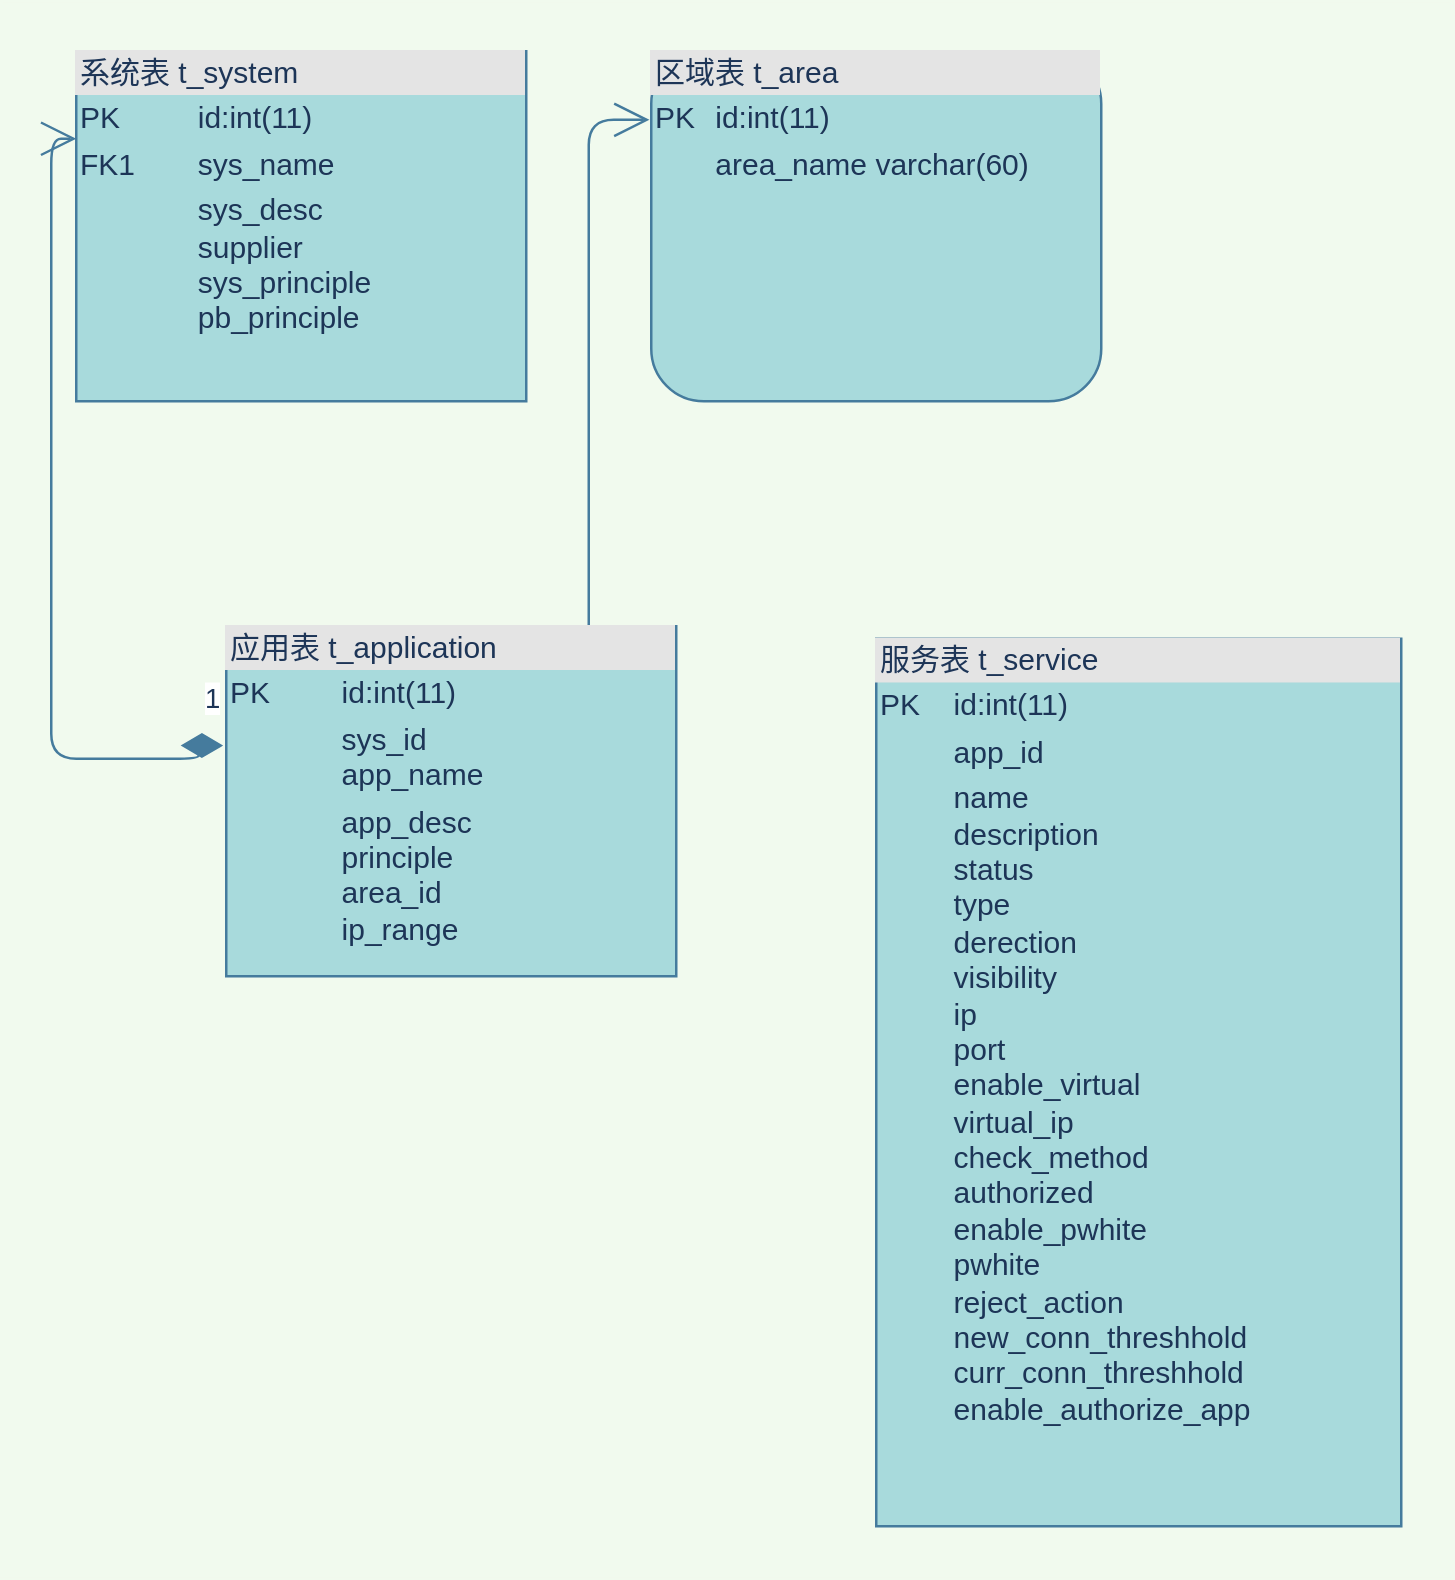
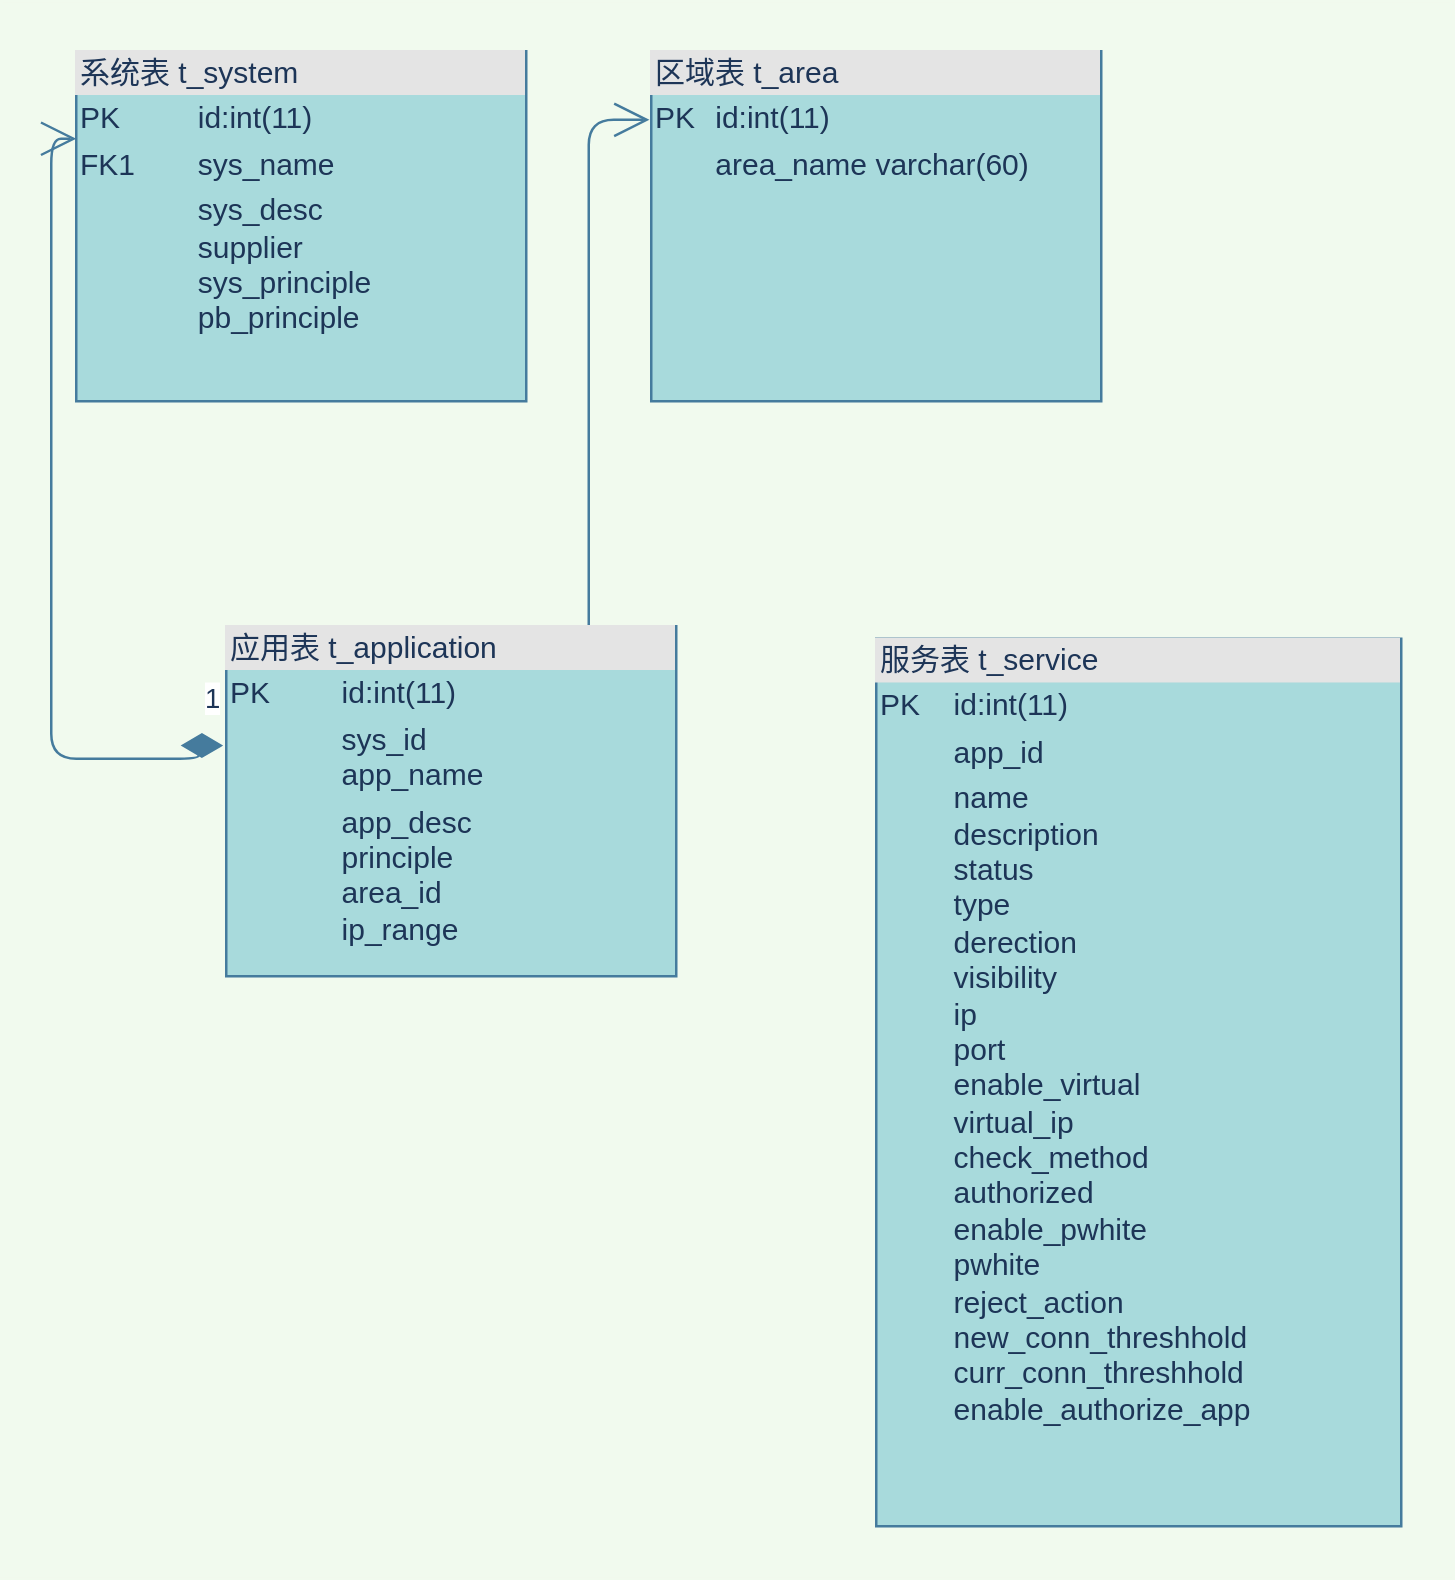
  <mxCell id="0" />
  <mxCell id="1" parent="0" />
  <mxCell id="2" value="&lt;div style=&quot;box-sizing: border-box ; width: 100% ; background: #e4e4e4 ; padding: 2px&quot;&gt;系统表 t_system&lt;/div&gt;&lt;table style=&quot;width: 100% ; font-size: 1em&quot; cellpadding=&quot;2&quot; cellspacing=&quot;0&quot;&gt;&lt;tbody&gt;&lt;tr&gt;&lt;td&gt;PK&lt;/td&gt;&lt;td&gt;id:int(11)&lt;/td&gt;&lt;/tr&gt;&lt;tr&gt;&lt;td&gt;FK1&lt;/td&gt;&lt;td&gt;sys_name&lt;/td&gt;&lt;/tr&gt;&lt;tr&gt;&lt;td&gt;&lt;/td&gt;&lt;td&gt;sys_desc&lt;br&gt;supplier&lt;br&gt;sys_principle&lt;br&gt;pb_principle&lt;br&gt;&lt;br&gt;&lt;br&gt;&lt;/td&gt;&lt;/tr&gt;&lt;/tbody&gt;&lt;/table&gt;" style="verticalAlign=top;align=left;overflow=fill;html=1;fillColor=#A8DADC;strokeColor=#457B9D;fontColor=#1D3557;" vertex="1" parent="1"><mxGeometry x="30" y="20" width="180" height="140" as="geometry" /></mxCell>
- <mxCell id="3" value="&lt;div style=&quot;box-sizing: border-box ; width: 100% ; background: #e4e4e4 ; padding: 2px&quot;&gt;区域表 t_area&lt;/div&gt;&lt;table style=&quot;width: 100% ; font-size: 1em&quot; cellpadding=&quot;2&quot; cellspacing=&quot;0&quot;&gt;&lt;tbody&gt;&lt;tr&gt;&lt;td&gt;PK&lt;/td&gt;&lt;td&gt;id:int(11)&lt;/td&gt;&lt;/tr&gt;&lt;tr&gt;&lt;td&gt;&lt;br&gt;&lt;/td&gt;&lt;td&gt;area_name varchar(60)&lt;/td&gt;&lt;/tr&gt;&lt;tr&gt;&lt;td&gt;&lt;/td&gt;&lt;td&gt;&lt;br&gt;&lt;br&gt;&lt;br&gt;&lt;/td&gt;&lt;/tr&gt;&lt;/tbody&gt;&lt;/table&gt;" style="verticalAlign=top;align=left;overflow=fill;html=1;fillColor=#A8DADC;strokeColor=#457B9D;fontColor=#1D3557;rounded=1;" vertex="1" parent="1"><mxGeometry x="260" y="20" width="180" height="140" as="geometry" /></mxCell>
+ <mxCell id="3" value="&lt;div style=&quot;box-sizing: border-box ; width: 100% ; background: #e4e4e4 ; padding: 2px&quot;&gt;区域表 t_area&lt;/div&gt;&lt;table style=&quot;width: 100% ; font-size: 1em&quot; cellpadding=&quot;2&quot; cellspacing=&quot;0&quot;&gt;&lt;tbody&gt;&lt;tr&gt;&lt;td&gt;PK&lt;/td&gt;&lt;td&gt;id:int(11)&lt;/td&gt;&lt;/tr&gt;&lt;tr&gt;&lt;td&gt;&lt;br&gt;&lt;/td&gt;&lt;td&gt;area_name varchar(60)&lt;/td&gt;&lt;/tr&gt;&lt;tr&gt;&lt;td&gt;&lt;/td&gt;&lt;td&gt;&lt;br&gt;&lt;br&gt;&lt;br&gt;&lt;/td&gt;&lt;/tr&gt;&lt;/tbody&gt;&lt;/table&gt;" style="verticalAlign=top;align=left;overflow=fill;html=1;fillColor=#A8DADC;strokeColor=#457B9D;fontColor=#1D3557;" vertex="1" parent="1"><mxGeometry x="260" y="20" width="180" height="140" as="geometry" /></mxCell>
  <mxCell id="4" value="1" style="endArrow=open;html=1;endSize=12;startArrow=diamondThin;startSize=14;startFill=1;edgeStyle=orthogonalEdgeStyle;align=left;verticalAlign=bottom;strokeColor=#457B9D;fillColor=#A8DADC;fontColor=#1D3557;entryX=-0.004;entryY=0.196;entryDx=0;entryDy=0;entryPerimeter=0;exitX=0.556;exitY=0.643;exitDx=0;exitDy=0;exitPerimeter=0;" edge="1" parent="1" source="5" target="3"><mxGeometry x="-1" y="3" relative="1" as="geometry"><mxPoint x="120" y="110" as="sourcePoint" /><mxPoint x="280" y="110" as="targetPoint" /><Array as="points"><mxPoint x="235" y="260" /><mxPoint x="235" y="47" /></Array></mxGeometry></mxCell>
  <mxCell id="5" value="&lt;div style=&quot;box-sizing: border-box ; width: 100% ; background: #e4e4e4 ; padding: 2px&quot;&gt;应用表 t_application&lt;/div&gt;&lt;table style=&quot;width: 100% ; font-size: 1em&quot; cellpadding=&quot;2&quot; cellspacing=&quot;0&quot;&gt;&lt;tbody&gt;&lt;tr&gt;&lt;td&gt;PK&lt;/td&gt;&lt;td&gt;id:int(11)&lt;/td&gt;&lt;/tr&gt;&lt;tr&gt;&lt;td&gt;&lt;br&gt;&lt;/td&gt;&lt;td&gt;sys_id&lt;br&gt;app_name&lt;/td&gt;&lt;/tr&gt;&lt;tr&gt;&lt;td&gt;&lt;br&gt;&lt;/td&gt;&lt;td&gt;app_desc&lt;br&gt;principle&lt;br&gt;area_id&lt;br&gt;ip_range&lt;br&gt;&lt;br&gt;&lt;br&gt;&lt;/td&gt;&lt;/tr&gt;&lt;/tbody&gt;&lt;/table&gt;" style="verticalAlign=top;align=left;overflow=fill;html=1;fillColor=#A8DADC;strokeColor=#457B9D;fontColor=#1D3557;" vertex="1" parent="1"><mxGeometry x="90" y="250" width="180" height="140" as="geometry" /></mxCell>
  <mxCell id="6" value="1" style="endArrow=open;html=1;endSize=12;startArrow=diamondThin;startSize=14;startFill=1;edgeStyle=orthogonalEdgeStyle;align=left;verticalAlign=bottom;strokeColor=#457B9D;fillColor=#A8DADC;fontColor=#1D3557;entryX=0;entryY=0.25;entryDx=0;entryDy=0;exitX=-0.007;exitY=0.341;exitDx=0;exitDy=0;exitPerimeter=0;" edge="1" parent="1" source="5" target="2"><mxGeometry x="-0.945" y="-10" relative="1" as="geometry"><mxPoint x="120" y="310" as="sourcePoint" /><mxPoint x="190" y="280" as="targetPoint" /><Array as="points"><mxPoint x="79" y="303" /><mxPoint x="20" y="303" /><mxPoint x="20" y="55" /></Array><mxPoint as="offset" /></mxGeometry></mxCell>
  <mxCell id="7" value="&lt;div style=&quot;box-sizing: border-box ; width: 100% ; background: #e4e4e4 ; padding: 2px&quot;&gt;服务表 t_service&lt;/div&gt;&lt;table style=&quot;width: 100% ; font-size: 1em&quot; cellpadding=&quot;2&quot; cellspacing=&quot;0&quot;&gt;&lt;tbody&gt;&lt;tr&gt;&lt;td&gt;PK&lt;/td&gt;&lt;td&gt;id:int(11)&lt;/td&gt;&lt;/tr&gt;&lt;tr&gt;&lt;td&gt;&lt;br&gt;&lt;/td&gt;&lt;td&gt;app_id&lt;/td&gt;&lt;/tr&gt;&lt;tr&gt;&lt;td&gt;&lt;br&gt;&lt;/td&gt;&lt;td&gt;name&lt;br&gt;description&lt;br&gt;status&lt;br&gt;type&lt;br&gt;derection&amp;nbsp;&lt;br&gt;visibility&lt;br&gt;ip&lt;br&gt;port&lt;br&gt;enable_virtual&lt;br&gt;virtual_ip&lt;br&gt;check_method&lt;br&gt;authorized&lt;br&gt;enable_pwhite&lt;br&gt;pwhite&lt;br&gt;reject_action&lt;br&gt;new_conn_threshhold&lt;br&gt;curr_conn_threshhold&lt;br&gt;enable_authorize_app&lt;br&gt;&lt;br&gt;&lt;br&gt;&lt;br&gt;&lt;/td&gt;&lt;/tr&gt;&lt;/tbody&gt;&lt;/table&gt;" style="verticalAlign=top;align=left;overflow=fill;html=1;fillColor=#A8DADC;strokeColor=#457B9D;fontColor=#1D3557;" vertex="1" parent="1"><mxGeometry x="350" y="255" width="210" height="355" as="geometry" /></mxCell>
